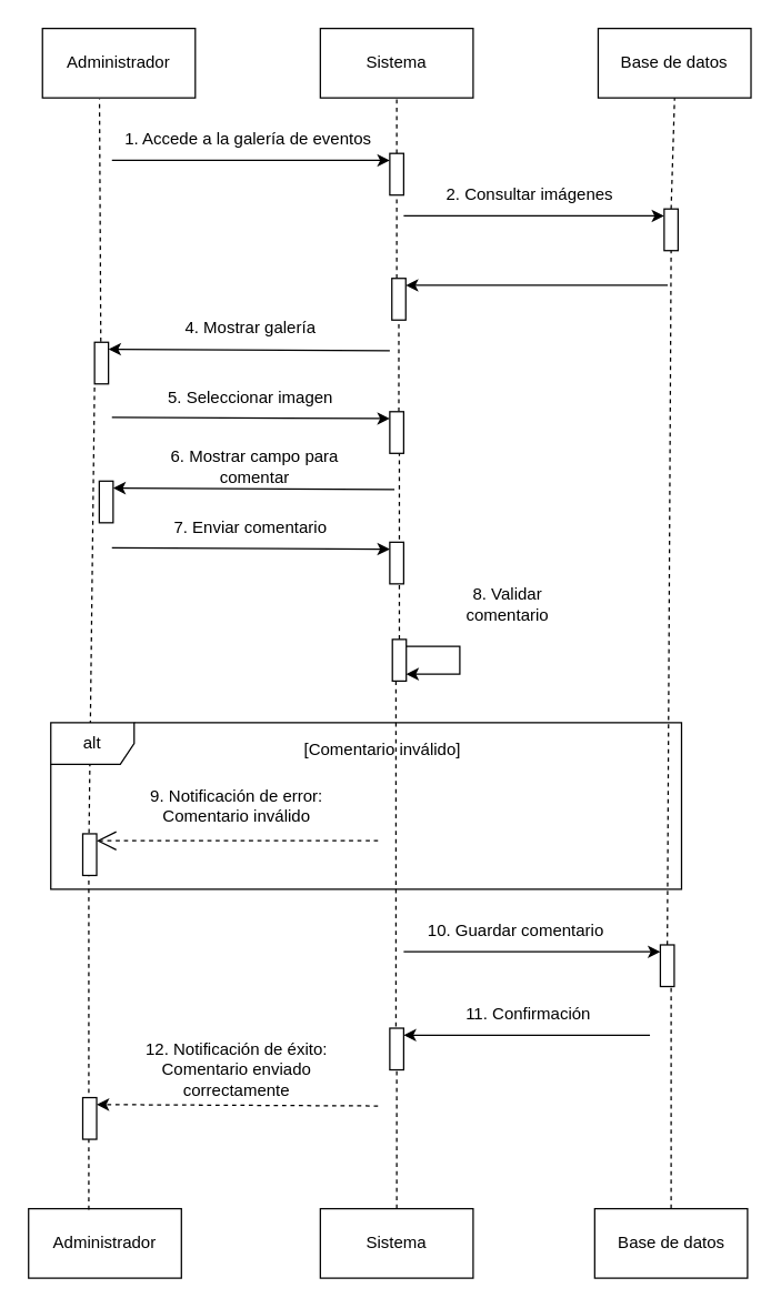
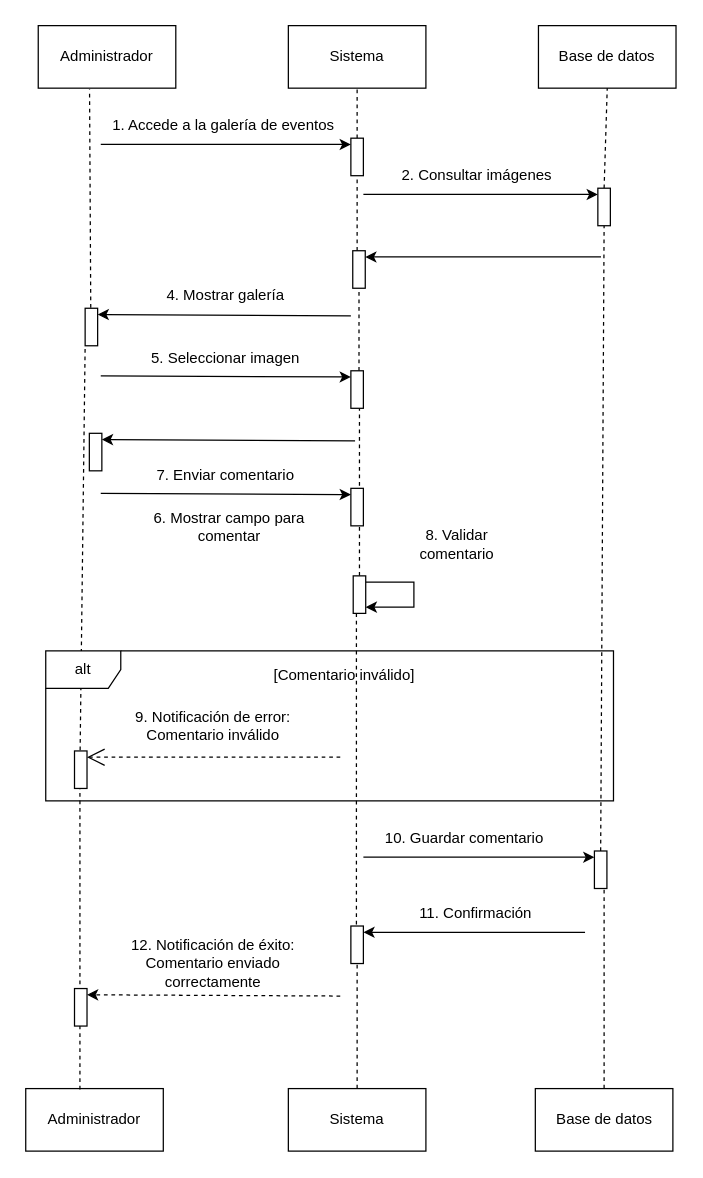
  <mxCell id="0" />
  <mxCell id="1" parent="0" />
  <mxCell id="2" value="Administrador" style="html=1;whiteSpace=wrap;" vertex="1" parent="1"><mxGeometry x="30" y="20" width="110" height="50" as="geometry" /></mxCell>
  <mxCell id="3" value="Sistema&lt;span style=&quot;color: rgba(0, 0, 0, 0); font-family: monospace; font-size: 0px; text-align: start; text-wrap-mode: nowrap;&quot;&gt;%3CmxGraphModel%3E%3Croot%3E%3CmxCell%20id%3D%220%22%2F%3E%3CmxCell%20id%3D%221%22%20parent%3D%220%22%2F%3E%3CmxCell%20id%3D%222%22%20value%3D%22Usuario%22%20style%3D%22html%3D1%3BwhiteSpace%3Dwrap%3B%22%20vertex%3D%221%22%20parent%3D%221%22%3E%3CmxGeometry%20x%3D%2270%22%20y%3D%2240%22%20width%3D%22110%22%20height%3D%2250%22%20as%3D%22geometry%22%2F%3E%3C%2FmxCell%3E%3C%2Froot%3E%3C%2FmxGraphModel%3E&lt;/span&gt;" style="html=1;whiteSpace=wrap;" vertex="1" parent="1"><mxGeometry x="230" y="20" width="110" height="50" as="geometry" /></mxCell>
  <mxCell id="4" value="Base de datos" style="html=1;whiteSpace=wrap;" vertex="1" parent="1"><mxGeometry x="430" y="20" width="110" height="50" as="geometry" /></mxCell>
  <mxCell id="5" value="Administrador" style="html=1;whiteSpace=wrap;" vertex="1" parent="1"><mxGeometry x="20" y="870" width="110" height="50" as="geometry" /></mxCell>
  <mxCell id="6" value="Sistema&lt;span style=&quot;color: rgba(0, 0, 0, 0); font-family: monospace; font-size: 0px; text-align: start; text-wrap-mode: nowrap;&quot;&gt;%3CmxGraphModel%3E%3Croot%3E%3CmxCell%20id%3D%220%22%2F%3E%3CmxCell%20id%3D%221%22%20parent%3D%220%22%2F%3E%3CmxCell%20id%3D%222%22%20value%3D%22Usuario%22%20style%3D%22html%3D1%3BwhiteSpace%3Dwrap%3B%22%20vertex%3D%221%22%20parent%3D%221%22%3E%3CmxGeometry%20x%3D%2270%22%20y%3D%2240%22%20width%3D%22110%22%20height%3D%2250%22%20as%3D%22geometry%22%2F%3E%3C%2FmxCell%3E%3C%2Froot%3E%3C%2FmxGraphModel%3E&lt;/span&gt;" style="html=1;whiteSpace=wrap;" vertex="1" parent="1"><mxGeometry x="230" y="870" width="110" height="50" as="geometry" /></mxCell>
  <mxCell id="7" value="Base de datos" style="html=1;whiteSpace=wrap;" vertex="1" parent="1"><mxGeometry x="427.5" y="870" width="110" height="50" as="geometry" /></mxCell>
  <mxCell id="8" value="" style="endArrow=none;dashed=1;html=1;rounded=0;entryX=0.5;entryY=1;entryDx=0;entryDy=0;exitX=0.5;exitY=0;exitDx=0;exitDy=0;" edge="1" parent="1" source="10" target="3"><mxGeometry width="50" height="50" relative="1" as="geometry"><mxPoint x="260" y="300" as="sourcePoint" /><mxPoint x="310" y="250" as="targetPoint" /></mxGeometry></mxCell>
  <mxCell id="9" value="" style="endArrow=none;dashed=1;html=1;rounded=0;entryX=0.5;entryY=1;entryDx=0;entryDy=0;" edge="1" parent="1" source="24" target="10"><mxGeometry width="50" height="50" relative="1" as="geometry"><mxPoint x="285.5" y="330" as="sourcePoint" /><mxPoint x="285" y="70" as="targetPoint" /></mxGeometry></mxCell>
  <mxCell id="10" value="" style="html=1;points=[[0,0,0,0,5],[0,1,0,0,-5],[1,0,0,0,5],[1,1,0,0,-5]];perimeter=orthogonalPerimeter;outlineConnect=0;targetShapes=umlLifeline;portConstraint=eastwest;newEdgeStyle={&quot;curved&quot;:0,&quot;rounded&quot;:0};" vertex="1" parent="1"><mxGeometry x="280" y="110" width="10" height="30" as="geometry" /></mxCell>
  <mxCell id="11" value="" style="endArrow=classic;html=1;rounded=0;entryX=0;entryY=0;entryDx=0;entryDy=5;entryPerimeter=0;" edge="1" parent="1" target="10"><mxGeometry width="50" height="50" relative="1" as="geometry"><mxPoint x="80" y="115" as="sourcePoint" /><mxPoint x="190" y="90" as="targetPoint" /></mxGeometry></mxCell>
  <mxCell id="12" value="1. Accede a la galería de eventos&amp;nbsp;" style="text;html=1;align=center;verticalAlign=middle;whiteSpace=wrap;rounded=0;" vertex="1" parent="1"><mxGeometry x="80" y="90" width="200" height="20" as="geometry" /></mxCell>
  <mxCell id="13" value="2. Consultar imágenes" style="text;html=1;align=center;verticalAlign=middle;whiteSpace=wrap;rounded=0;" vertex="1" parent="1"><mxGeometry x="296.25" y="130" width="170" height="20" as="geometry" /></mxCell>
  <mxCell id="14" value="" style="endArrow=classic;html=1;rounded=0;entryX=0;entryY=0;entryDx=0;entryDy=5;entryPerimeter=0;" edge="1" parent="1" target="34"><mxGeometry width="50" height="50" relative="1" as="geometry"><mxPoint x="290" y="155" as="sourcePoint" /><mxPoint x="565" y="150" as="targetPoint" /></mxGeometry></mxCell>
  <mxCell id="15" value="" style="endArrow=none;dashed=1;html=1;rounded=0;exitX=0.5;exitY=0;exitDx=0;exitDy=0;entryX=0.5;entryY=1;entryDx=0;entryDy=0;" edge="1" parent="1" source="34" target="4"><mxGeometry width="50" height="50" relative="1" as="geometry"><mxPoint x="485" y="870" as="sourcePoint" /><mxPoint x="485" y="460" as="targetPoint" /></mxGeometry></mxCell>
  <mxCell id="16" value="" style="endArrow=none;dashed=1;html=1;rounded=0;exitX=0.449;exitY=-0.016;exitDx=0;exitDy=0;exitPerimeter=0;entryX=0.373;entryY=1.02;entryDx=0;entryDy=0;entryPerimeter=0;" edge="1" parent="1" source="25" target="2"><mxGeometry width="50" height="50" relative="1" as="geometry"><mxPoint x="74" y="869" as="sourcePoint" /><mxPoint x="72.33" y="180.51" as="targetPoint" /><Array as="points" /></mxGeometry></mxCell>
  <mxCell id="17" value="9. Notificación de error: Comentario inválido" style="text;html=1;align=center;verticalAlign=middle;whiteSpace=wrap;rounded=0;" vertex="1" parent="1"><mxGeometry x="75.25" y="570" width="190" height="20" as="geometry" /></mxCell>
  <mxCell id="18" value="" style="endArrow=classic;html=1;rounded=0;entryX=1;entryY=0;entryDx=0;entryDy=5;entryPerimeter=0;" edge="1" parent="1" target="24"><mxGeometry width="50" height="50" relative="1" as="geometry"><mxPoint x="480" y="205" as="sourcePoint" /><mxPoint x="172.5" y="160" as="targetPoint" /></mxGeometry></mxCell>
  <mxCell id="19" value="" style="endArrow=none;dashed=1;html=1;rounded=0;exitX=0.5;exitY=0;exitDx=0;exitDy=0;" edge="1" parent="1" source="45" target="28"><mxGeometry width="50" height="50" relative="1" as="geometry"><mxPoint x="277.5" y="416" as="sourcePoint" /><mxPoint x="290" y="360" as="targetPoint" /><Array as="points" /></mxGeometry></mxCell>
  <mxCell id="20" value="" style="endArrow=none;dashed=1;html=1;rounded=0;exitX=0.5;exitY=0;exitDx=0;exitDy=0;" edge="1" parent="1" source="7" target="40"><mxGeometry width="50" height="50" relative="1" as="geometry"><mxPoint x="471.25" y="871" as="sourcePoint" /><mxPoint x="471.25" y="756" as="targetPoint" /></mxGeometry></mxCell>
  <mxCell id="21" value="11. Confirmación" style="text;html=1;align=center;verticalAlign=middle;whiteSpace=wrap;rounded=0;" vertex="1" parent="1"><mxGeometry x="284.75" y="720" width="190" height="20" as="geometry" /></mxCell>
  <mxCell id="22" value="" style="endArrow=classic;html=1;rounded=0;entryX=1;entryY=0;entryDx=0;entryDy=5;entryPerimeter=0;" edge="1" parent="1" target="43"><mxGeometry width="50" height="50" relative="1" as="geometry"><mxPoint x="467.25" y="745" as="sourcePoint" /><mxPoint x="553.75" y="650" as="targetPoint" /></mxGeometry></mxCell>
  <mxCell id="23" value="" style="endArrow=none;dashed=1;html=1;rounded=0;entryX=0.5;entryY=1;entryDx=0;entryDy=0;" edge="1" parent="1" source="28" target="24"><mxGeometry width="50" height="50" relative="1" as="geometry"><mxPoint x="285" y="250" as="sourcePoint" /><mxPoint x="285" y="140" as="targetPoint" /></mxGeometry></mxCell>
  <mxCell id="24" value="" style="html=1;points=[[0,0,0,0,5],[0,1,0,0,-5],[1,0,0,0,5],[1,1,0,0,-5]];perimeter=orthogonalPerimeter;outlineConnect=0;targetShapes=umlLifeline;portConstraint=eastwest;newEdgeStyle={&quot;curved&quot;:0,&quot;rounded&quot;:0};" vertex="1" parent="1"><mxGeometry x="281.5" y="200" width="10" height="30" as="geometry" /></mxCell>
  <mxCell id="25" value="" style="html=1;points=[[0,0,0,0,5],[0,1,0,0,-5],[1,0,0,0,5],[1,1,0,0,-5]];perimeter=orthogonalPerimeter;outlineConnect=0;targetShapes=umlLifeline;portConstraint=eastwest;newEdgeStyle={&quot;curved&quot;:0,&quot;rounded&quot;:0};" vertex="1" parent="1"><mxGeometry x="67.5" y="246" width="10" height="30" as="geometry" /></mxCell>
  <mxCell id="26" value="" style="endArrow=classic;html=1;rounded=0;entryX=1;entryY=0;entryDx=0;entryDy=5;entryPerimeter=0;" edge="1" parent="1" target="25"><mxGeometry width="50" height="50" relative="1" as="geometry"><mxPoint x="280" y="252" as="sourcePoint" /><mxPoint x="392" y="222" as="targetPoint" /></mxGeometry></mxCell>
  <mxCell id="27" value="4. Mostrar galería" style="text;html=1;align=center;verticalAlign=middle;whiteSpace=wrap;rounded=0;" vertex="1" parent="1"><mxGeometry x="95" y="226" width="170" height="20" as="geometry" /></mxCell>
  <mxCell id="28" value="" style="html=1;points=[[0,0,0,0,5],[0,1,0,0,-5],[1,0,0,0,5],[1,1,0,0,-5]];perimeter=orthogonalPerimeter;outlineConnect=0;targetShapes=umlLifeline;portConstraint=eastwest;newEdgeStyle={&quot;curved&quot;:0,&quot;rounded&quot;:0};" vertex="1" parent="1"><mxGeometry x="280" y="296" width="10" height="30" as="geometry" /></mxCell>
  <mxCell id="29" value="" style="endArrow=classic;html=1;rounded=0;entryX=0;entryY=0;entryDx=0;entryDy=5;entryPerimeter=0;" edge="1" parent="1" target="28"><mxGeometry width="50" height="50" relative="1" as="geometry"><mxPoint x="80" y="300" as="sourcePoint" /><mxPoint x="412" y="206" as="targetPoint" /></mxGeometry></mxCell>
  <mxCell id="30" value="5. Seleccionar imagen" style="text;html=1;align=center;verticalAlign=middle;whiteSpace=wrap;rounded=0;" vertex="1" parent="1"><mxGeometry x="95" y="276" width="170" height="20" as="geometry" /></mxCell>
  <mxCell id="31" value="" style="endArrow=none;dashed=1;html=1;rounded=0;exitX=0.394;exitY=0.013;exitDx=0;exitDy=0;exitPerimeter=0;" edge="1" parent="1" source="5" target="32"><mxGeometry width="50" height="50" relative="1" as="geometry"><mxPoint x="65" y="875" as="sourcePoint" /><mxPoint x="69" y="626" as="targetPoint" /><Array as="points" /></mxGeometry></mxCell>
  <mxCell id="32" value="&lt;span style=&quot;color: rgb(237, 237, 237); font-family: monospace; font-size: 0px; text-align: start;&quot;&gt;%3CmxGraphModel%3E%3Croot%3E%3CmxCell%20id%3D%220%22%2F%3E%3CmxCell%20id%3D%221%22%20parent%3D%220%22%2F%3E%3CmxCell%20id%3D%222%22%20value%3D%22%22%20style%3D%22html%3D1%3Bpoints%3D%5B%5B0%2C0%2C0%2C0%2C5%5D%2C%5B0%2C1%2C0%2C0%2C-5%5D%2C%5B1%2C0%2C0%2C0%2C5%5D%2C%5B1%2C1%2C0%2C0%2C-5%5D%5D%3Bperimeter%3DorthogonalPerimeter%3BoutlineConnect%3D0%3BtargetShapes%3DumlLifeline%3BportConstraint%3Deastwest%3BnewEdgeStyle%3D%7B%26quot%3Bcurved%26quot%3B%3A0%2C%26quot%3Brounded%26quot%3B%3A0%7D%3B%22%20vertex%3D%221%22%20parent%3D%221%22%3E%3CmxGeometry%20x%3D%2285%22%20y%3D%22280%22%20width%3D%2210%22%20height%3D%2230%22%20as%3D%22geometry%22%2F%3E%3C%2FmxCell%3E%3C%2Froot%3E%3C%2FmxGraphModel%3E&lt;/span&gt;&lt;span style=&quot;color: rgb(237, 237, 237); font-family: monospace; font-size: 0px; text-align: start;&quot;&gt;%3CmxGraphModel%3E%3Croot%3E%3CmxCell%20id%3D%220%22%2F%3E%3CmxCell%20id%3D%221%22%20parent%3D%220%22%2F%3E%3CmxCell%20id%3D%222%22%20value%3D%22%22%20style%3D%22html%3D1%3Bpoints%3D%5B%5B0%2C0%2C0%2C0%2C5%5D%2C%5B0%2C1%2C0%2C0%2C-5%5D%2C%5B1%2C0%2C0%2C0%2C5%5D%2C%5B1%2C1%2C0%2C0%2C-5%5D%5D%3Bperimeter%3DorthogonalPerimeter%3BoutlineConnect%3D0%3BtargetShapes%3DumlLifeline%3BportConstraint%3Deastwest%3BnewEdgeStyle%3D%7B%26quot%3Bcurved%26quot%3B%3A0%2C%26quot%3Brounded%26quot%3B%3A0%7D%3B%22%20vertex%3D%221%22%20parent%3D%221%22%3E%3CmxGeometry%20x%3D%2285%22%20y%3D%22280%22%20width%3D%2210%22%20height%3D%2230%22%20as%3D%22geometry%22%2F%3E%3C%2FmxCell%3E%3C%2Froot%3E%3C%2FmxGraphModel%3E&lt;/span&gt;" style="html=1;points=[[0,0,0,0,5],[0,1,0,0,-5],[1,0,0,0,5],[1,1,0,0,-5]];perimeter=orthogonalPerimeter;outlineConnect=0;targetShapes=umlLifeline;portConstraint=eastwest;newEdgeStyle={&quot;curved&quot;:0,&quot;rounded&quot;:0};" vertex="1" parent="1"><mxGeometry x="59" y="600" width="10" height="30" as="geometry" /></mxCell>
  <mxCell id="33" value="" style="endArrow=none;dashed=1;html=1;rounded=0;exitX=0.5;exitY=0;exitDx=0;exitDy=0;entryX=0.5;entryY=1;entryDx=0;entryDy=0;" edge="1" parent="1" source="40" target="34"><mxGeometry width="50" height="50" relative="1" as="geometry"><mxPoint x="481" y="546" as="sourcePoint" /><mxPoint x="485" y="70" as="targetPoint" /></mxGeometry></mxCell>
  <mxCell id="34" value="" style="html=1;points=[[0,0,0,0,5],[0,1,0,0,-5],[1,0,0,0,5],[1,1,0,0,-5]];perimeter=orthogonalPerimeter;outlineConnect=0;targetShapes=umlLifeline;portConstraint=eastwest;newEdgeStyle={&quot;curved&quot;:0,&quot;rounded&quot;:0};" vertex="1" parent="1"><mxGeometry x="477.5" y="150" width="10" height="30" as="geometry" /></mxCell>
  <mxCell id="35" value="" style="endArrow=none;dashed=1;html=1;rounded=0;exitX=0.449;exitY=-0.016;exitDx=0;exitDy=0;exitPerimeter=0;" edge="1" parent="1" source="32" target="25"><mxGeometry width="50" height="50" relative="1" as="geometry"><mxPoint x="74" y="696" as="sourcePoint" /><mxPoint x="70" y="355" as="targetPoint" /><Array as="points" /></mxGeometry></mxCell>
  <mxCell id="36" value="" style="endArrow=classic;html=1;rounded=0;entryX=1;entryY=1;entryDx=0;entryDy=-5;entryPerimeter=0;exitX=1;exitY=0;exitDx=0;exitDy=5;exitPerimeter=0;edgeStyle=orthogonalEdgeStyle;" edge="1" parent="1"><mxGeometry width="50" height="50" relative="1" as="geometry"><mxPoint x="291.87" y="465" as="sourcePoint" /><mxPoint x="291.87" y="485" as="targetPoint" /><Array as="points"><mxPoint x="330.37" y="485" /></Array></mxGeometry></mxCell>
  <mxCell id="37" value="8. Validar comentario" style="text;html=1;align=center;verticalAlign=middle;whiteSpace=wrap;rounded=0;" vertex="1" parent="1"><mxGeometry x="310" y="425" width="110" height="20" as="geometry" /></mxCell>
  <mxCell id="38" value="" style="endArrow=none;dashed=1;html=1;rounded=0;exitX=0.443;exitY=-0.04;exitDx=0;exitDy=0;exitPerimeter=0;" edge="1" parent="1" source="43" target="45"><mxGeometry width="50" height="50" relative="1" as="geometry"><mxPoint x="286.87" y="816" as="sourcePoint" /><mxPoint x="287.8" y="630" as="targetPoint" /><Array as="points" /></mxGeometry></mxCell>
  <mxCell id="39" value="[Comentario inválido]" style="text;html=1;align=center;verticalAlign=middle;whiteSpace=wrap;rounded=0;" vertex="1" parent="1"><mxGeometry x="190" y="530" width="170" height="20" as="geometry" /></mxCell>
  <mxCell id="40" value="" style="html=1;points=[[0,0,0,0,5],[0,1,0,0,-5],[1,0,0,0,5],[1,1,0,0,-5]];perimeter=orthogonalPerimeter;outlineConnect=0;targetShapes=umlLifeline;portConstraint=eastwest;newEdgeStyle={&quot;curved&quot;:0,&quot;rounded&quot;:0};" vertex="1" parent="1"><mxGeometry x="474.75" y="680" width="10" height="30" as="geometry" /></mxCell>
  <mxCell id="41" value="" style="endArrow=classic;html=1;rounded=0;entryX=0;entryY=0;entryDx=0;entryDy=5;entryPerimeter=0;" edge="1" parent="1" target="40"><mxGeometry width="50" height="50" relative="1" as="geometry"><mxPoint x="290" y="685" as="sourcePoint" /><mxPoint x="428.5" y="650" as="targetPoint" /></mxGeometry></mxCell>
  <mxCell id="42" value="10. Guardar comentario" style="text;html=1;align=center;verticalAlign=middle;whiteSpace=wrap;rounded=0;" vertex="1" parent="1"><mxGeometry x="286" y="660" width="170" height="20" as="geometry" /></mxCell>
  <mxCell id="43" value="&lt;span style=&quot;color: rgb(237, 237, 237); font-family: monospace; font-size: 0px; text-align: start;&quot;&gt;%3CmxGraphModel%3E%3Croot%3E%3CmxCell%20id%3D%220%22%2F%3E%3CmxCell%20id%3D%221%22%20parent%3D%220%22%2F%3E%3CmxCell%20id%3D%222%22%20value%3D%22%22%20style%3D%22html%3D1%3Bpoints%3D%5B%5B0%2C0%2C0%2C0%2C5%5D%2C%5B0%2C1%2C0%2C0%2C-5%5D%2C%5B1%2C0%2C0%2C0%2C5%5D%2C%5B1%2C1%2C0%2C0%2C-5%5D%5D%3Bperimeter%3DorthogonalPerimeter%3BoutlineConnect%3D0%3BtargetShapes%3DumlLifeline%3BportConstraint%3Deastwest%3BnewEdgeStyle%3D%7B%26quot%3Bcurved%26quot%3B%3A0%2C%26quot%3Brounded%26quot%3B%3A0%7D%3B%22%20vertex%3D%221%22%20parent%3D%221%22%3E%3CmxGeometry%20x%3D%2285%22%20y%3D%22280%22%20width%3D%2210%22%20height%3D%2230%22%20as%3D%22geometry%22%2F%3E%3C%2FmxCell%3E%3C%2Froot%3E%3C%2FmxGraphModel%3E&lt;/span&gt;&lt;span style=&quot;color: rgb(237, 237, 237); font-family: monospace; font-size: 0px; text-align: start;&quot;&gt;%3CmxGraphModel%3E%3Croot%3E%3CmxCell%20id%3D%220%22%2F%3E%3CmxCell%20id%3D%221%22%20parent%3D%220%22%2F%3E%3CmxCell%20id%3D%222%22%20value%3D%22%22%20style%3D%22html%3D1%3Bpoints%3D%5B%5B0%2C0%2C0%2C0%2C5%5D%2C%5B0%2C1%2C0%2C0%2C-5%5D%2C%5B1%2C0%2C0%2C0%2C5%5D%2C%5B1%2C1%2C0%2C0%2C-5%5D%5D%3Bperimeter%3DorthogonalPerimeter%3BoutlineConnect%3D0%3BtargetShapes%3DumlLifeline%3BportConstraint%3Deastwest%3BnewEdgeStyle%3D%7B%26quot%3Bcurved%26quot%3B%3A0%2C%26quot%3Brounded%26quot%3B%3A0%7D%3B%22%20vertex%3D%221%22%20parent%3D%221%22%3E%3CmxGeometry%20x%3D%2285%22%20y%3D%22280%22%20width%3D%2210%22%20height%3D%2230%22%20as%3D%22geometry%22%2F%3E%3C%2FmxCell%3E%3C%2Froot%3E%3C%2FmxGraphModel%3E&lt;/span&gt;" style="html=1;points=[[0,0,0,0,5],[0,1,0,0,-5],[1,0,0,0,5],[1,1,0,0,-5]];perimeter=orthogonalPerimeter;outlineConnect=0;targetShapes=umlLifeline;portConstraint=eastwest;newEdgeStyle={&quot;curved&quot;:0,&quot;rounded&quot;:0};" vertex="1" parent="1"><mxGeometry x="280" y="740" width="10" height="30" as="geometry" /></mxCell>
  <mxCell id="44" value="" style="endArrow=open;endSize=12;dashed=1;html=1;rounded=0;fontSize=12;curved=1;entryX=1;entryY=0;entryDx=0;entryDy=5;entryPerimeter=0;" edge="1" parent="1" target="32"><mxGeometry width="160" relative="1" as="geometry"><mxPoint x="271.5" y="605" as="sourcePoint" /><mxPoint x="341.5" y="400" as="targetPoint" /></mxGeometry></mxCell>
  <mxCell id="45" value="" style="html=1;points=[[0,0,0,0,5],[0,1,0,0,-5],[1,0,0,0,5],[1,1,0,0,-5]];perimeter=orthogonalPerimeter;outlineConnect=0;targetShapes=umlLifeline;portConstraint=eastwest;newEdgeStyle={&quot;curved&quot;:0,&quot;rounded&quot;:0};" vertex="1" parent="1"><mxGeometry x="281.87" y="460" width="10" height="30" as="geometry" /></mxCell>
  <mxCell id="46" value="alt" style="shape=umlFrame;whiteSpace=wrap;html=1;pointerEvents=0;" vertex="1" parent="1"><mxGeometry x="36" y="520" width="454" height="120" as="geometry" /></mxCell>
  <mxCell id="47" value="" style="endArrow=none;dashed=1;html=1;rounded=0;exitX=0.5;exitY=0;exitDx=0;exitDy=0;" edge="1" parent="1" source="6" target="43"><mxGeometry width="50" height="50" relative="1" as="geometry"><mxPoint x="270" y="929" as="sourcePoint" /><mxPoint x="270" y="690" as="targetPoint" /><Array as="points" /></mxGeometry></mxCell>
  <mxCell id="48" value="" style="html=1;points=[[0,0,0,0,5],[0,1,0,0,-5],[1,0,0,0,5],[1,1,0,0,-5]];perimeter=orthogonalPerimeter;outlineConnect=0;targetShapes=umlLifeline;portConstraint=eastwest;newEdgeStyle={&quot;curved&quot;:0,&quot;rounded&quot;:0};" vertex="1" parent="1"><mxGeometry x="59" y="790" width="10" height="30" as="geometry" /></mxCell>
  <mxCell id="49" value="" style="endArrow=classic;html=1;rounded=0;entryX=1;entryY=0;entryDx=0;entryDy=5;entryPerimeter=0;dashed=1;" edge="1" parent="1" target="48"><mxGeometry width="50" height="50" relative="1" as="geometry"><mxPoint x="271.5" y="796" as="sourcePoint" /><mxPoint x="383.5" y="766" as="targetPoint" /></mxGeometry></mxCell>
  <mxCell id="50" value="12. Notificación de éxito: Comentario enviado correctamente" style="text;html=1;align=center;verticalAlign=middle;whiteSpace=wrap;rounded=0;" vertex="1" parent="1"><mxGeometry x="85.25" y="760" width="170" height="20" as="geometry" /></mxCell>
  <mxCell id="51" value="" style="html=1;points=[[0,0,0,0,5],[0,1,0,0,-5],[1,0,0,0,5],[1,1,0,0,-5]];perimeter=orthogonalPerimeter;outlineConnect=0;targetShapes=umlLifeline;portConstraint=eastwest;newEdgeStyle={&quot;curved&quot;:0,&quot;rounded&quot;:0};" vertex="1" parent="1"><mxGeometry x="70.87" y="346" width="10" height="30" as="geometry" /></mxCell>
  <mxCell id="52" value="" style="endArrow=classic;html=1;rounded=0;entryX=1;entryY=0;entryDx=0;entryDy=5;entryPerimeter=0;" edge="1" parent="1" target="51"><mxGeometry width="50" height="50" relative="1" as="geometry"><mxPoint x="283.37" y="352" as="sourcePoint" /><mxPoint x="395.37" y="322" as="targetPoint" /></mxGeometry></mxCell>
- <mxCell id="53" value="6. Mostrar campo para comentar" style="text;html=1;align=center;verticalAlign=middle;whiteSpace=wrap;rounded=0;" vertex="1" parent="1"><mxGeometry x="98.37" y="326" width="170" height="20" as="geometry" /></mxCell>
+ <mxCell id="53" value="6. Mostrar campo para comentar" style="text;html=1;align=center;verticalAlign=middle;whiteSpace=wrap;rounded=0;" vertex="1" parent="1"><mxGeometry x="98.37" y="411" width="170" height="20" as="geometry" /></mxCell>
  <mxCell id="54" value="" style="html=1;points=[[0,0,0,0,5],[0,1,0,0,-5],[1,0,0,0,5],[1,1,0,0,-5]];perimeter=orthogonalPerimeter;outlineConnect=0;targetShapes=umlLifeline;portConstraint=eastwest;newEdgeStyle={&quot;curved&quot;:0,&quot;rounded&quot;:0};" vertex="1" parent="1"><mxGeometry x="280" y="390" width="10" height="30" as="geometry" /></mxCell>
  <mxCell id="55" value="" style="endArrow=classic;html=1;rounded=0;entryX=0;entryY=0;entryDx=0;entryDy=5;entryPerimeter=0;" edge="1" parent="1" target="54"><mxGeometry width="50" height="50" relative="1" as="geometry"><mxPoint x="80" y="394" as="sourcePoint" /><mxPoint x="412" y="300" as="targetPoint" /></mxGeometry></mxCell>
  <mxCell id="56" value="7. Enviar comentario" style="text;html=1;align=center;verticalAlign=middle;whiteSpace=wrap;rounded=0;" vertex="1" parent="1"><mxGeometry x="95" y="370" width="170" height="20" as="geometry" /></mxCell>
